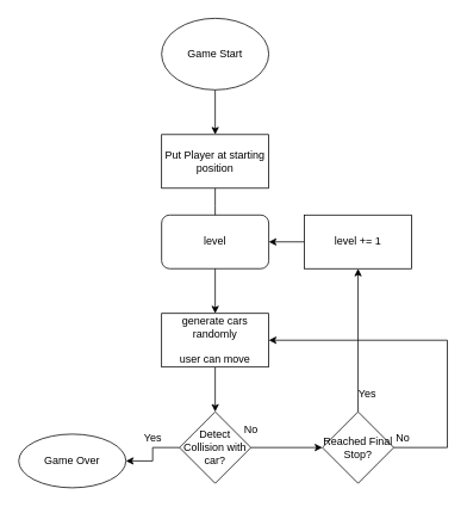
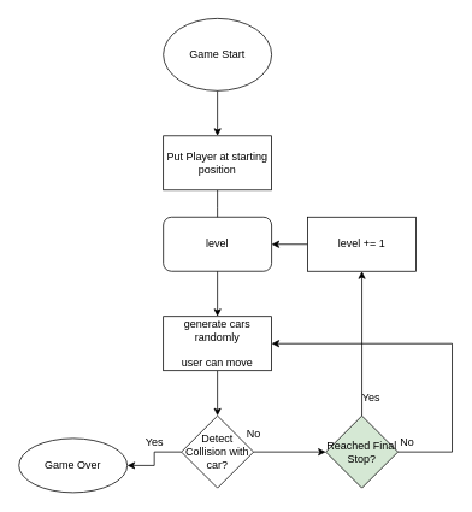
  <mxCell id="0" />
  <mxCell id="1" parent="0" />
  <mxCell id="2" value="" style="edgeStyle=orthogonalEdgeStyle;rounded=0;orthogonalLoop=1;jettySize=auto;html=1;" edge="1" parent="1" source="3" target="5"><mxGeometry relative="1" as="geometry" /></mxCell>
  <mxCell id="3" value="Game Start" style="ellipse;whiteSpace=wrap;html=1;" vertex="1" parent="1"><mxGeometry x="180" y="20" width="120" height="80" as="geometry" /></mxCell>
  <mxCell id="4" value="" style="edgeStyle=orthogonalEdgeStyle;rounded=0;orthogonalLoop=1;jettySize=auto;html=1;" edge="1" parent="1" source="5"><mxGeometry relative="1" as="geometry"><mxPoint x="240" y="250" as="targetPoint" /></mxGeometry></mxCell>
  <mxCell id="5" value="Put Player at starting position" style="whiteSpace=wrap;html=1;" vertex="1" parent="1"><mxGeometry x="180" y="150" width="120" height="60" as="geometry" /></mxCell>
  <mxCell id="6" value="" style="edgeStyle=orthogonalEdgeStyle;rounded=0;orthogonalLoop=1;jettySize=auto;html=1;" edge="1" parent="1" source="7" target="10"><mxGeometry relative="1" as="geometry" /></mxCell>
  <mxCell id="7" value="generate cars randomly&lt;br&gt;&lt;br&gt;user can move" style="whiteSpace=wrap;html=1;" vertex="1" parent="1"><mxGeometry x="180" y="350" width="120" height="60" as="geometry" /></mxCell>
  <mxCell id="8" value="" style="edgeStyle=orthogonalEdgeStyle;rounded=0;orthogonalLoop=1;jettySize=auto;html=1;" edge="1" parent="1" source="10" target="11"><mxGeometry relative="1" as="geometry" /></mxCell>
  <mxCell id="9" value="" style="edgeStyle=orthogonalEdgeStyle;rounded=0;orthogonalLoop=1;jettySize=auto;html=1;" edge="1" parent="1" source="10" target="15"><mxGeometry relative="1" as="geometry" /></mxCell>
  <mxCell id="10" value="Detect Collision with car?" style="rhombus;whiteSpace=wrap;html=1;" vertex="1" parent="1"><mxGeometry x="200" y="460" width="80" height="80" as="geometry" /></mxCell>
  <mxCell id="11" value="Game Over" style="ellipse;whiteSpace=wrap;html=1;" vertex="1" parent="1"><mxGeometry x="20" y="485" width="120" height="60" as="geometry" /></mxCell>
  <mxCell id="12" value="Yes" style="text;html=1;align=center;verticalAlign=middle;resizable=0;points=[];autosize=1;strokeColor=none;fillColor=none;" vertex="1" parent="1"><mxGeometry x="150" y="480" width="40" height="20" as="geometry" /></mxCell>
  <mxCell id="13" value="" style="edgeStyle=orthogonalEdgeStyle;rounded=0;orthogonalLoop=1;jettySize=auto;html=1;" edge="1" parent="1" source="15" target="18"><mxGeometry relative="1" as="geometry" /></mxCell>
  <mxCell id="14" value="" style="edgeStyle=orthogonalEdgeStyle;rounded=0;orthogonalLoop=1;jettySize=auto;html=1;" edge="1" parent="1" source="15" target="7"><mxGeometry relative="1" as="geometry"><mxPoint x="500" y="280" as="targetPoint" /><Array as="points"><mxPoint x="500" y="500" /><mxPoint x="500" y="380" /></Array></mxGeometry></mxCell>
- <mxCell id="15" value="Reached Final Stop?" style="rhombus;whiteSpace=wrap;html=1;" vertex="1" parent="1"><mxGeometry x="360" y="460" width="80" height="80" as="geometry" /></mxCell>
+ <mxCell id="15" value="Reached Final Stop?" style="rhombus;whiteSpace=wrap;html=1;fillColor=#d5e8d4;" vertex="1" parent="1"><mxGeometry x="360" y="460" width="80" height="80" as="geometry" /></mxCell>
  <mxCell id="16" value="No" style="text;html=1;align=center;verticalAlign=middle;resizable=0;points=[];autosize=1;strokeColor=none;fillColor=none;" vertex="1" parent="1"><mxGeometry x="265" y="470" width="30" height="20" as="geometry" /></mxCell>
  <mxCell id="17" style="edgeStyle=orthogonalEdgeStyle;rounded=0;orthogonalLoop=1;jettySize=auto;html=1;entryX=1;entryY=0.5;entryDx=0;entryDy=0;" edge="1" parent="1" source="18" target="21"><mxGeometry relative="1" as="geometry" /></mxCell>
  <mxCell id="18" value="level += 1" style="whiteSpace=wrap;html=1;" vertex="1" parent="1"><mxGeometry x="340" y="240" width="120" height="60" as="geometry" /></mxCell>
  <mxCell id="19" value="Yes" style="text;html=1;align=center;verticalAlign=middle;resizable=0;points=[];autosize=1;strokeColor=none;fillColor=none;" vertex="1" parent="1"><mxGeometry x="390" y="430" width="40" height="20" as="geometry" /></mxCell>
  <mxCell id="20" value="No" style="text;html=1;align=center;verticalAlign=middle;resizable=0;points=[];autosize=1;strokeColor=none;fillColor=none;" vertex="1" parent="1"><mxGeometry x="435" y="480" width="30" height="20" as="geometry" /></mxCell>
  <mxCell id="21" value="&lt;span&gt;level&lt;/span&gt;" style="rounded=1;whiteSpace=wrap;html=1;" vertex="1" parent="1"><mxGeometry x="180" y="240" width="120" height="60" as="geometry" /></mxCell>
  <mxCell id="22" value="" style="endArrow=classic;html=1;rounded=0;exitX=0.5;exitY=1;exitDx=0;exitDy=0;entryX=0.5;entryY=0;entryDx=0;entryDy=0;" edge="1" parent="1" source="21" target="7"><mxGeometry width="50" height="50" relative="1" as="geometry"><mxPoint x="240" y="380" as="sourcePoint" /><mxPoint x="290" y="330" as="targetPoint" /></mxGeometry></mxCell>
